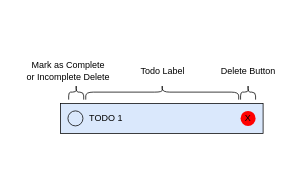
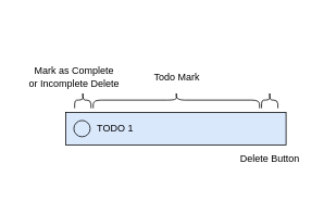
  <mxCell id="0" />
  <mxCell id="1" parent="0" />
  <mxCell id="2" value="" style="group" parent="1" vertex="1" connectable="0"><mxGeometry x="80" y="137" width="270" height="40" as="geometry" /></mxCell>
  <mxCell id="3" value="&amp;nbsp; &amp;nbsp; &amp;nbsp; &amp;nbsp; &amp;nbsp; &amp;nbsp;TODO 1" style="rounded=0;whiteSpace=wrap;html=1;align=left;fillColor=#dae8fc;" parent="2" vertex="1"><mxGeometry width="270" height="40" as="geometry" /></mxCell>
- <mxCell id="4" value="X" style="ellipse;whiteSpace=wrap;html=1;aspect=fixed;fillColor=#FF0000;strokeColor=none;" parent="2" vertex="1"><mxGeometry x="240" y="10" width="20" height="20" as="geometry" /></mxCell>
  <mxCell id="5" value="" style="ellipse;whiteSpace=wrap;html=1;aspect=fixed;fillColor=none;strokeColor=#000000;" parent="2" vertex="1"><mxGeometry x="10" y="10" width="20" height="20" as="geometry" /></mxCell>
  <mxCell id="6" value="" style="shape=curlyBracket;whiteSpace=wrap;html=1;rounded=1;rotation=90;" vertex="1" parent="1"><mxGeometry x="91" y="112" width="20" height="20" as="geometry" /></mxCell>
  <mxCell id="7" value="" style="shape=curlyBracket;whiteSpace=wrap;html=1;rounded=1;rotation=90;" vertex="1" parent="1"><mxGeometry x="205.63" y="20.13" width="20" height="203.75" as="geometry" /></mxCell>
  <mxCell id="8" value="" style="shape=curlyBracket;whiteSpace=wrap;html=1;rounded=1;rotation=90;" vertex="1" parent="1"><mxGeometry x="320" y="112" width="20" height="20" as="geometry" /></mxCell>
  <mxCell id="9" value="Mark as Complete&lt;br&gt;or Incomplete Delete" style="text;html=1;align=center;verticalAlign=middle;resizable=0;points=[];autosize=1;" vertex="1" parent="1"><mxGeometry x="20" y="79" width="140" height="30" as="geometry" /></mxCell>
- <mxCell id="10" value="Todo Label" style="text;html=1;align=center;verticalAlign=middle;resizable=0;points=[];autosize=1;" vertex="1" parent="1"><mxGeometry x="180.63" y="84" width="70" height="20" as="geometry" /></mxCell>
- <mxCell id="11" value="Delete Button" style="text;html=1;align=center;verticalAlign=middle;resizable=0;points=[];autosize=1;" vertex="1" parent="1"><mxGeometry x="285" y="84" width="90" height="20" as="geometry" /></mxCell>
+ <mxCell id="10" value="Todo Mark" style="text;html=1;align=center;verticalAlign=middle;resizable=0;points=[];autosize=1;" vertex="1" parent="1"><mxGeometry x="180.63" y="84" width="70" height="20" as="geometry" /></mxCell>
+ <mxCell id="11" value="Delete Button" style="text;html=1;align=center;verticalAlign=middle;resizable=0;points=[];autosize=1;" vertex="1" parent="1"><mxGeometry x="285" y="184" width="90" height="20" as="geometry" /></mxCell>
